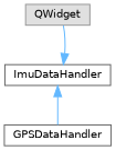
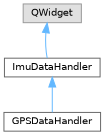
  digraph {
    fontname="DejaVu Sans"
    rankdir=TB
    node [color=grey40 fillcolor=white fontname="DejaVu Sans" fontsize=10 shape=box style=filled]
    edge [color=steelblue1 dir=back fontname="DejaVu Sans" fontsize=10 labelfontname=Helvetica labelfontsize=10 style=solid]
    n1 [color=grey60 fillcolor="#E0E0E0" height=0.2 label=QWidget width=0.4]
    n2 [height=0.2 label=ImuDataHandler width=0.4]
    n3 [height=0.2 label=GPSDataHandler width=0.4]
-   n2 -> n1
+   n1 -> n2
    n2 -> n3
  }
